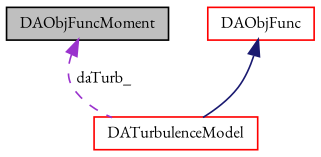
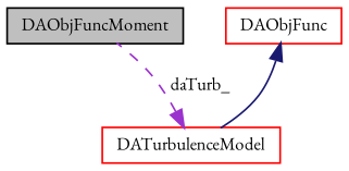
  digraph {
    fontname="EB Garamond"
    node [color=red fontname="EB Garamond" fontsize=10 shape=record]
    edge [dir=back fontname="EB Garamond" fontsize=10 labelfontname=Helvetica labelfontsize=10]
    n1 [color=black fillcolor=grey75 fontcolor=black height=0.2 label=DAObjFuncMoment style=filled width=0.4]
    n2 [height=0.2 label=DAObjFunc width=0.4]
    n3 [height=0.2 label=DATurbulenceModel width=0.4]
    n2 -> n3 [color=midnightblue style=solid]
-   n1 -> n3 [color=darkorchid3 label=" daTurb_" style=dashed]
+   n3 -> n1 [color=darkorchid3 label=" daTurb_" style=dashed]
  }
